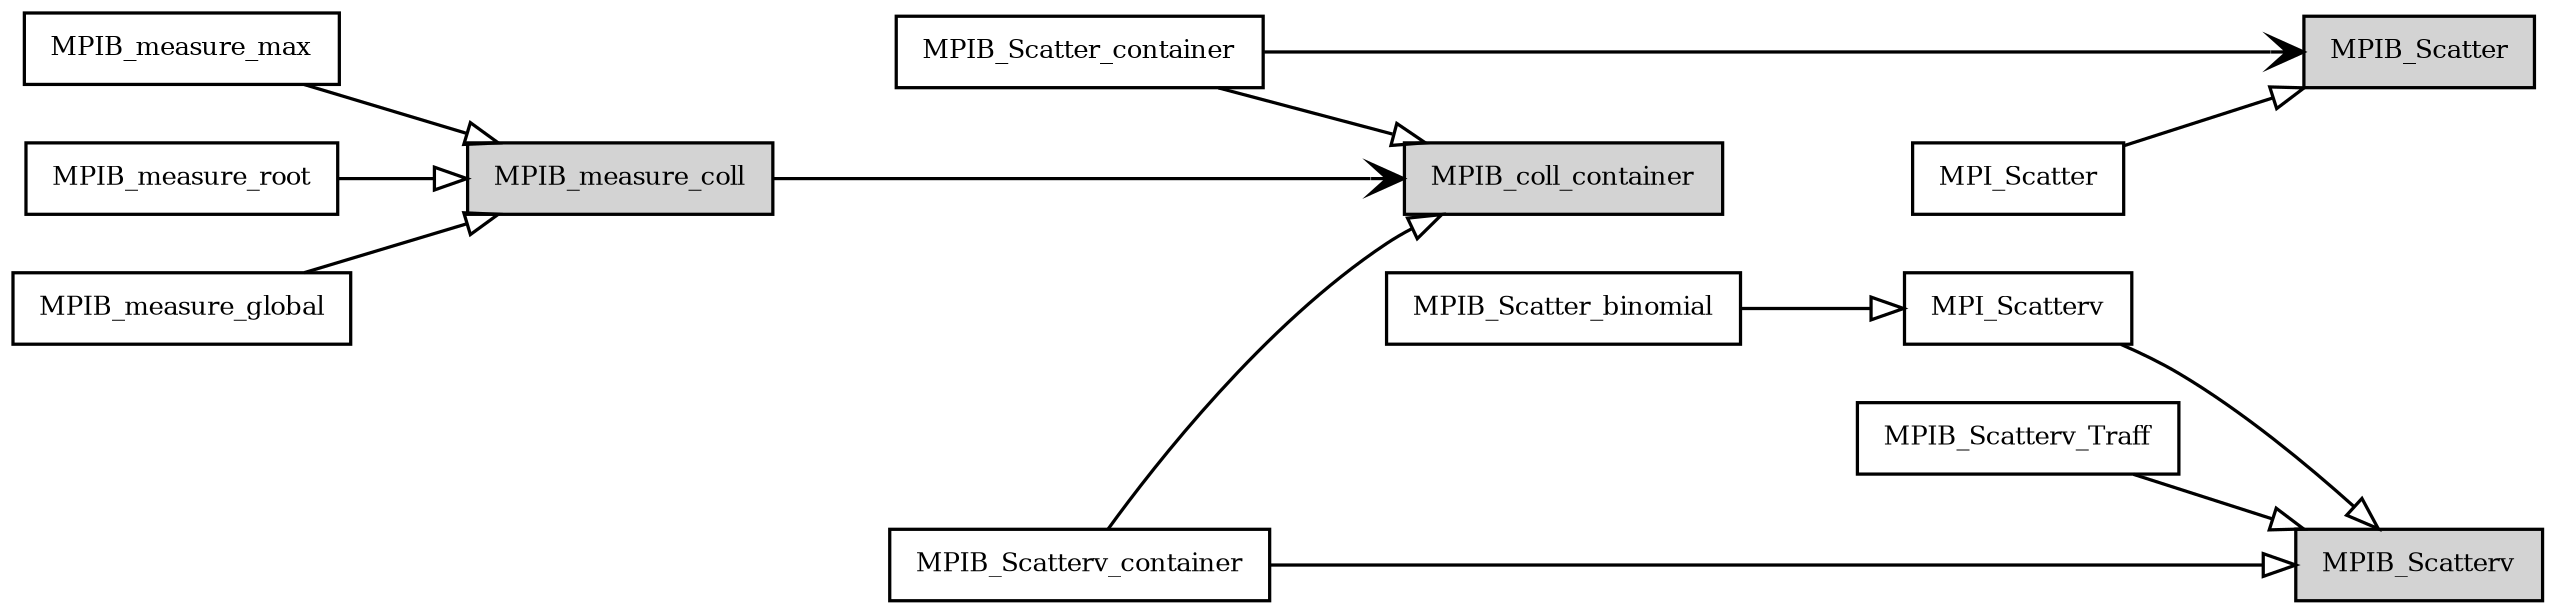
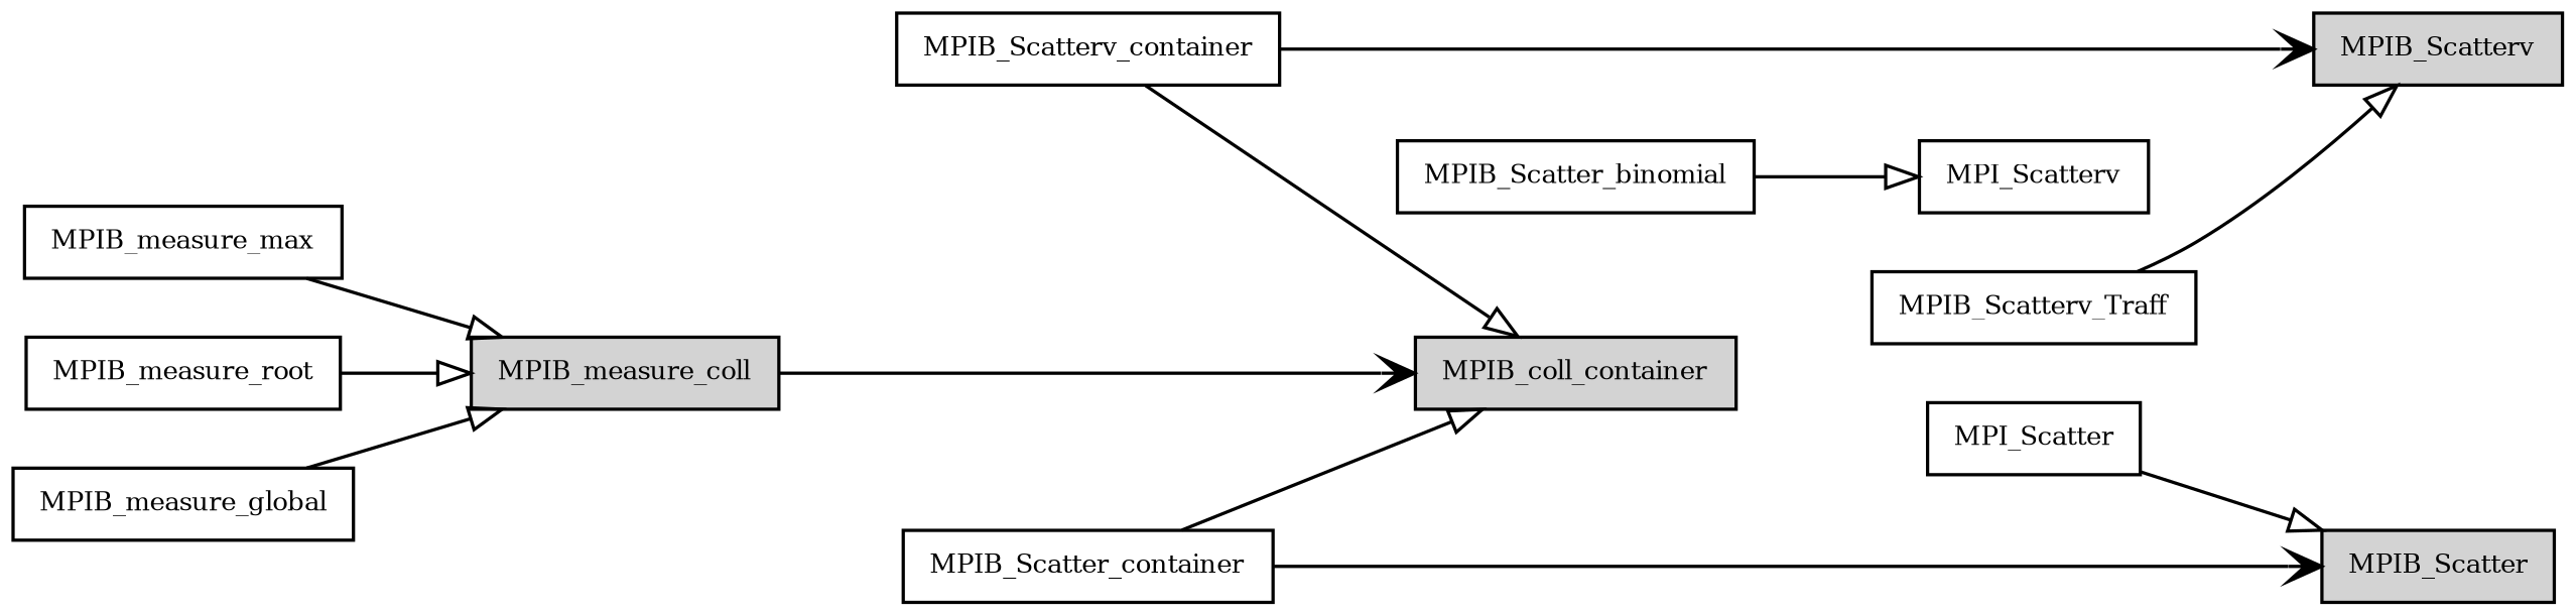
  digraph {
    rankdir=LR
    node [fillcolor=lightgrey fontsize=8 shape=box style=solid]
    edge [arrowhead=empty]
    MPIB_Scatter [height=0.3 style=filled]
    MPIB_Scatterv [height=0.3 style=filled]
    MPIB_measure_max [height=0.3]
    MPIB_measure_root [height=0.3]
    MPIB_measure_global [height=0.3]
    MPIB_measure_coll [height=0.3 style=filled]
    MPIB_coll_container [height=0.3 style=filled]
    MPI_Scatter [height=0.3]
    MPI_Scatterv [height=0.3]
    MPIB_Scatter_container [height=0.3]
    MPIB_Scatterv_container [height=0.3]
    MPIB_Scatter_binomial [height=0.3]
    MPIB_Scatterv_Traff [height=0.3]
    subgraph sub_1 {
      rank=sink
      MPIB_Scatter
      MPIB_Scatterv
    }
    subgraph sub_2 {
      rank=same
      MPIB_measure_max
      MPIB_measure_root
      MPIB_measure_global
    }
    MPIB_measure_max -> MPIB_measure_coll
    MPIB_measure_root -> MPIB_measure_coll
    MPIB_measure_global -> MPIB_measure_coll
    MPIB_measure_coll -> MPIB_coll_container [arrowhead=open]
    MPIB_measure_coll -> MPIB_Scatter_container [arrowhead=open style=invis]
    MPIB_measure_coll -> MPIB_Scatterv_container [arrowhead=open style=invis]
    MPIB_coll_container -> MPI_Scatter [arrowhead=open style=invis]
    MPIB_coll_container -> MPI_Scatterv [arrowhead=open style=invis]
    MPI_Scatter -> MPIB_Scatter
-   MPI_Scatterv -> MPIB_Scatterv
    MPIB_Scatter_container -> MPIB_Scatter [arrowhead=open weight=10]
    MPIB_Scatter_container -> MPIB_coll_container
-   MPIB_Scatterv_container -> MPIB_Scatterv [weight=10]
+   MPIB_Scatterv_container -> MPIB_Scatterv [arrowhead=open weight=10]
    MPIB_Scatterv_container -> MPIB_coll_container
    MPIB_Scatter_binomial -> MPI_Scatterv
    MPIB_Scatterv_Traff -> MPIB_Scatterv
  }
